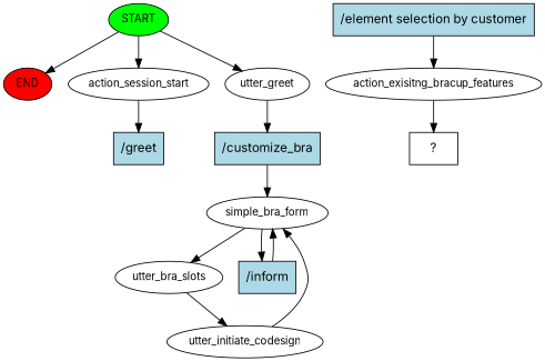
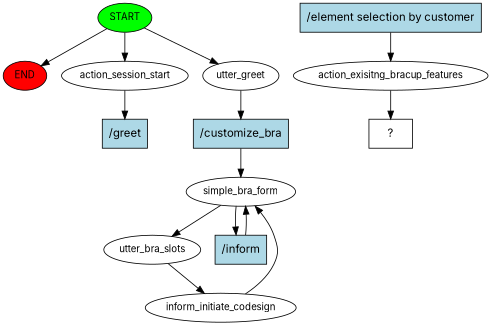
  digraph {
    fontname=Inter
    node [fontname=Inter fontsize=12]
    edge [fontname=Inter]
    n1 [fillcolor=green label=START style=filled]
    n2 [fillcolor=red label=END style=filled]
    n3 [label=action_session_start]
    n4 [label=utter_greet]
    n5 [fillcolor=lightblue label="/greet" shape=rect style=filled fontsize=""]
    n6 [fillcolor=lightblue label="/customize_bra" shape=rect style=filled fontsize=""]
    n7 [label=simple_bra_form]
    n8 [label=utter_bra_slots]
    n9 [fillcolor=lightblue label="/inform" shape=rect style=filled fontsize=""]
-   n10 [label=utter_initiate_codesign]
+   n10 [label=inform_initiate_codesign]
    n11 [fillcolor=lightblue label="/element selection by customer" shape=rect style=filled fontsize=""]
    n12 [label=action_exisitng_bracup_features]
    n13 [label="  ?  " shape=rect fontsize=""]
    n1 -> n2
    n1 -> n3
    n1 -> n4
    n3 -> n5
    n4 -> n6
    n6 -> n7
    n7 -> n8
    n7 -> n9
    n8 -> n10
    n9 -> n7
    n10 -> n7
    n11 -> n12
    n12 -> n13
  }
